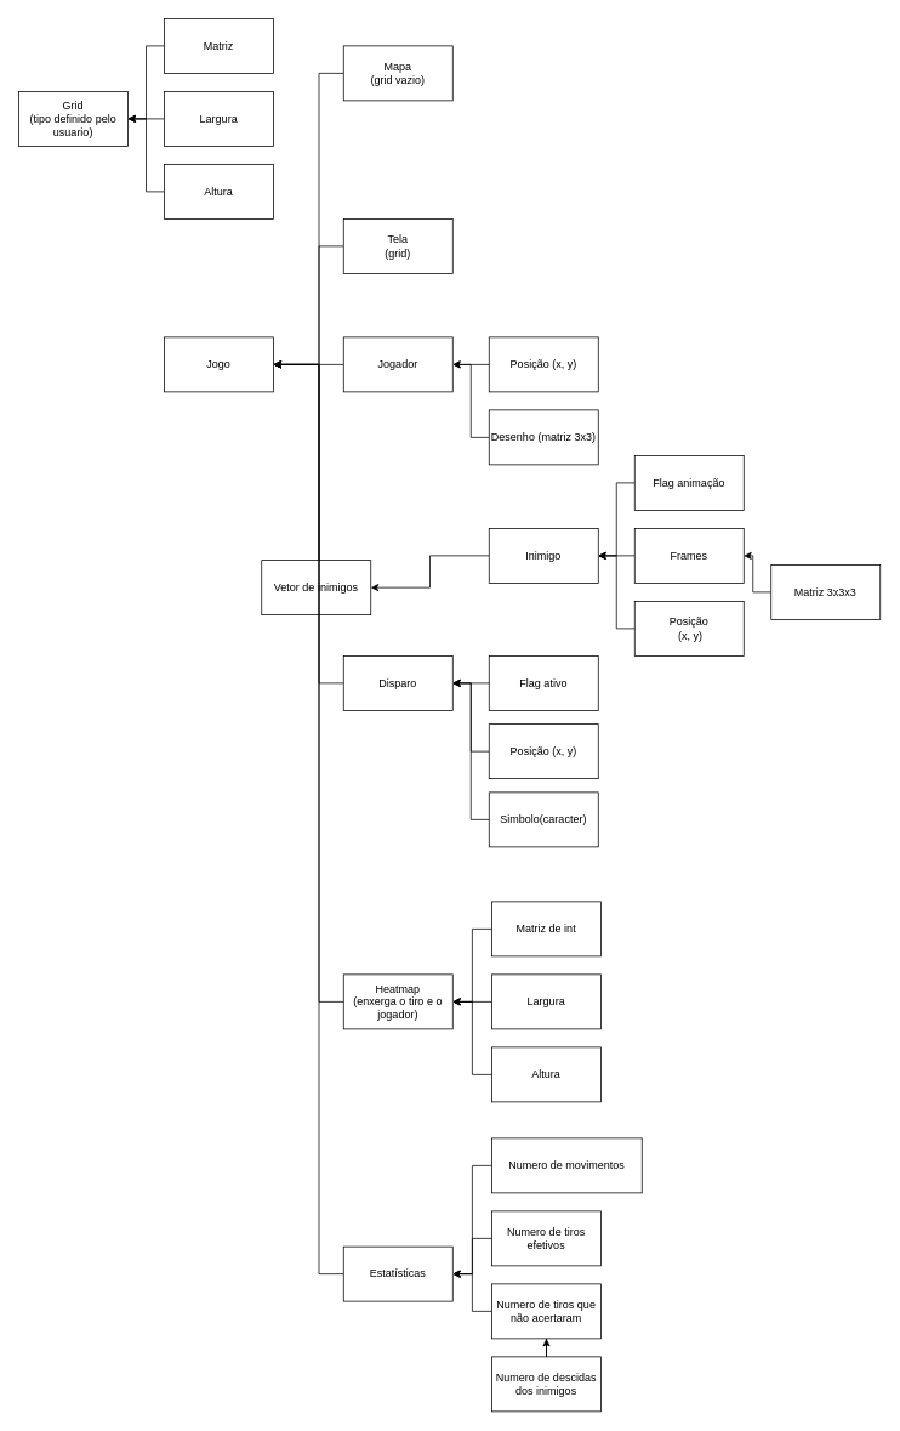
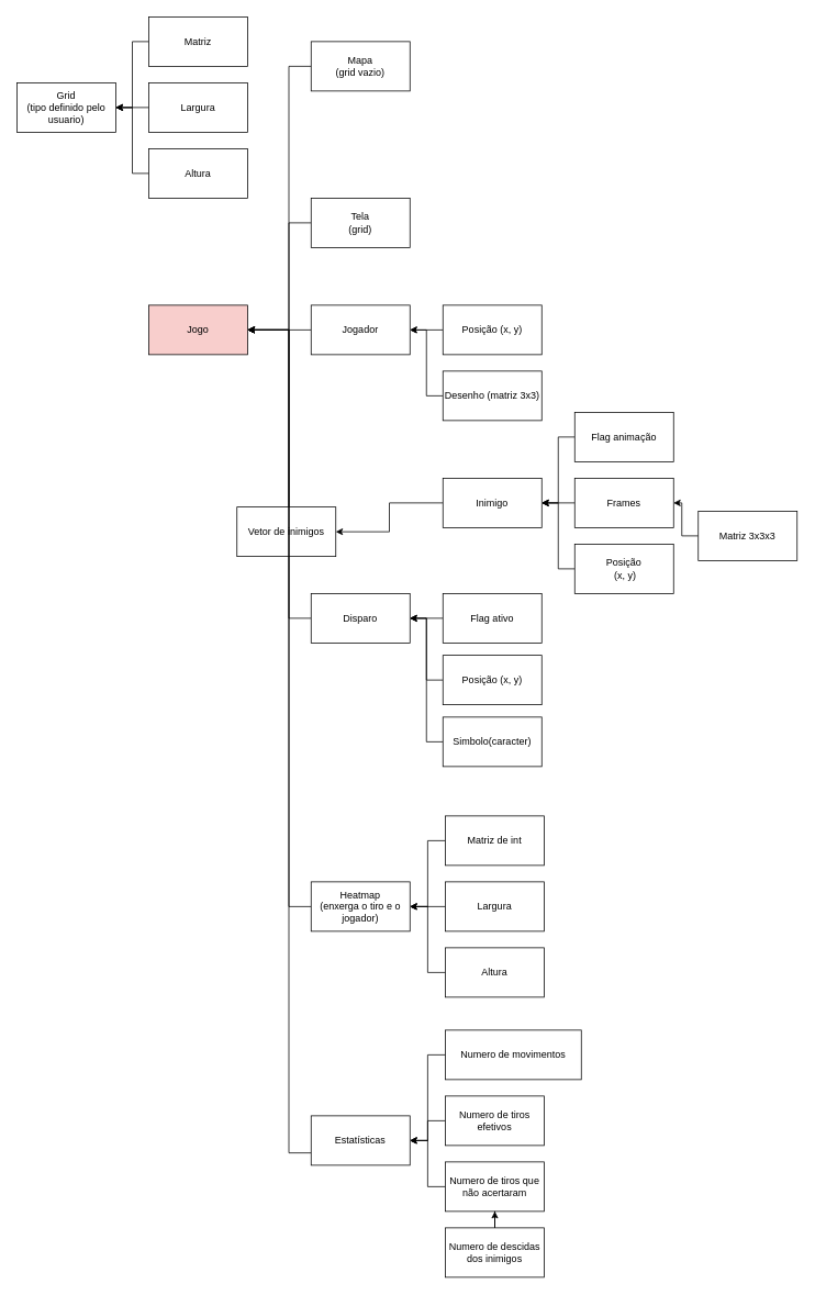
  <mxCell id="0" />
  <mxCell id="1" parent="0" />
- <mxCell id="2" value="Jogo" style="rounded=0;whiteSpace=wrap;html=1;" parent="1" vertex="1"><mxGeometry x="180" y="370" width="120" height="60" as="geometry" /></mxCell>
+ <mxCell id="2" value="Jogo" style="rounded=0;whiteSpace=wrap;html=1;fillColor=#f8cecc;" parent="1" vertex="1"><mxGeometry x="180" y="370" width="120" height="60" as="geometry" /></mxCell>
  <mxCell id="3" value="" style="edgeStyle=orthogonalEdgeStyle;rounded=0;orthogonalLoop=1;jettySize=auto;html=1;" parent="1" source="4" edge="1"><mxGeometry relative="1" as="geometry"><mxPoint x="300" y="400" as="targetPoint" /></mxGeometry></mxCell>
  <mxCell id="4" value="Jogador" style="rounded=0;whiteSpace=wrap;html=1;" parent="1" vertex="1"><mxGeometry x="377" y="370" width="120" height="60" as="geometry" /></mxCell>
  <mxCell id="5" style="edgeStyle=orthogonalEdgeStyle;rounded=0;orthogonalLoop=1;jettySize=auto;html=1;entryX=1;entryY=0.5;entryDx=0;entryDy=0;" parent="1" source="6" edge="1"><mxGeometry relative="1" as="geometry"><Array as="points"><mxPoint x="350" y="80" /><mxPoint x="350" y="400" /></Array><mxPoint x="300" y="400" as="targetPoint" /></mxGeometry></mxCell>
  <mxCell id="6" value="&lt;div&gt;Mapa&lt;br&gt;&lt;/div&gt;&lt;div&gt;(grid vazio)&lt;br&gt;&lt;/div&gt;" style="rounded=0;whiteSpace=wrap;html=1;" parent="1" vertex="1"><mxGeometry x="377" y="50" width="120" height="60" as="geometry" /></mxCell>
  <mxCell id="7" value="" style="edgeStyle=orthogonalEdgeStyle;rounded=0;orthogonalLoop=1;jettySize=auto;html=1;" parent="1" source="8" target="18" edge="1"><mxGeometry relative="1" as="geometry" /></mxCell>
  <mxCell id="8" value="&lt;div&gt;Inimigo&lt;/div&gt;" style="whiteSpace=wrap;html=1;" parent="1" vertex="1"><mxGeometry x="537" y="580" width="120" height="60" as="geometry" /></mxCell>
  <mxCell id="9" style="edgeStyle=orthogonalEdgeStyle;rounded=0;orthogonalLoop=1;jettySize=auto;html=1;entryX=1;entryY=0.5;entryDx=0;entryDy=0;" parent="1" source="10" target="8" edge="1"><mxGeometry relative="1" as="geometry" /></mxCell>
  <mxCell id="10" value="&lt;div&gt;Flag animação&lt;/div&gt;" style="whiteSpace=wrap;html=1;" parent="1" vertex="1"><mxGeometry x="697" y="500" width="120" height="60" as="geometry" /></mxCell>
  <mxCell id="11" style="edgeStyle=orthogonalEdgeStyle;rounded=0;orthogonalLoop=1;jettySize=auto;html=1;" parent="1" source="12" edge="1"><mxGeometry relative="1" as="geometry"><mxPoint x="657" y="610" as="targetPoint" /></mxGeometry></mxCell>
  <mxCell id="12" value="&lt;div&gt;Frames&lt;/div&gt;" style="whiteSpace=wrap;html=1;" parent="1" vertex="1"><mxGeometry x="697" y="580" width="120" height="60" as="geometry" /></mxCell>
  <mxCell id="13" style="edgeStyle=orthogonalEdgeStyle;rounded=0;orthogonalLoop=1;jettySize=auto;html=1;entryX=1;entryY=0.5;entryDx=0;entryDy=0;" parent="1" source="14" target="8" edge="1"><mxGeometry relative="1" as="geometry" /></mxCell>
  <mxCell id="14" value="&lt;div&gt;Posição&lt;/div&gt;&amp;nbsp;(x, y)" style="whiteSpace=wrap;html=1;" parent="1" vertex="1"><mxGeometry x="697" y="660" width="120" height="60" as="geometry" /></mxCell>
  <mxCell id="15" value="" style="edgeStyle=orthogonalEdgeStyle;rounded=0;orthogonalLoop=1;jettySize=auto;html=1;" parent="1" source="16" target="12" edge="1"><mxGeometry relative="1" as="geometry" /></mxCell>
  <mxCell id="16" value="Matriz 3x3x3" style="whiteSpace=wrap;html=1;" parent="1" vertex="1"><mxGeometry x="847" y="620" width="120" height="60" as="geometry" /></mxCell>
  <mxCell id="17" style="edgeStyle=orthogonalEdgeStyle;rounded=0;orthogonalLoop=1;jettySize=auto;html=1;entryX=1;entryY=0.5;entryDx=0;entryDy=0;" parent="1" source="18" edge="1"><mxGeometry relative="1" as="geometry"><Array as="points"><mxPoint x="350" y="610" /><mxPoint x="350" y="400" /></Array><mxPoint x="300" y="400" as="targetPoint" /></mxGeometry></mxCell>
  <mxCell id="18" value="&lt;div&gt;Vetor de inimigos&lt;/div&gt;" style="whiteSpace=wrap;html=1;" parent="1" vertex="1"><mxGeometry x="287" y="615" width="120" height="60" as="geometry" /></mxCell>
  <mxCell id="19" value="" style="edgeStyle=orthogonalEdgeStyle;rounded=0;orthogonalLoop=1;jettySize=auto;html=1;" parent="1" source="20" target="4" edge="1"><mxGeometry relative="1" as="geometry" /></mxCell>
  <mxCell id="20" value="Posição (x, y)" style="whiteSpace=wrap;html=1;" parent="1" vertex="1"><mxGeometry x="537" y="370" width="120" height="60" as="geometry" /></mxCell>
  <mxCell id="21" style="edgeStyle=orthogonalEdgeStyle;rounded=0;orthogonalLoop=1;jettySize=auto;html=1;entryX=1;entryY=0.5;entryDx=0;entryDy=0;" parent="1" source="22" target="4" edge="1"><mxGeometry relative="1" as="geometry" /></mxCell>
  <mxCell id="22" value="Desenho (matriz 3x3)" style="whiteSpace=wrap;html=1;" parent="1" vertex="1"><mxGeometry x="537" y="450" width="120" height="60" as="geometry" /></mxCell>
  <mxCell id="23" style="edgeStyle=orthogonalEdgeStyle;rounded=0;orthogonalLoop=1;jettySize=auto;html=1;entryX=1;entryY=0.5;entryDx=0;entryDy=0;" parent="1" source="24" edge="1"><mxGeometry relative="1" as="geometry"><Array as="points"><mxPoint x="350" y="750" /><mxPoint x="350" y="400" /></Array><mxPoint x="300" y="400" as="targetPoint" /></mxGeometry></mxCell>
  <mxCell id="24" value="&lt;div&gt;Disparo&lt;/div&gt;" style="whiteSpace=wrap;html=1;" parent="1" vertex="1"><mxGeometry x="377" y="720" width="120" height="60" as="geometry" /></mxCell>
  <mxCell id="25" value="" style="edgeStyle=orthogonalEdgeStyle;rounded=0;orthogonalLoop=1;jettySize=auto;html=1;" parent="1" source="26" target="24" edge="1"><mxGeometry relative="1" as="geometry" /></mxCell>
  <mxCell id="26" value="Flag ativo" style="whiteSpace=wrap;html=1;" parent="1" vertex="1"><mxGeometry x="537" y="720" width="120" height="60" as="geometry" /></mxCell>
  <mxCell id="27" style="edgeStyle=orthogonalEdgeStyle;rounded=0;orthogonalLoop=1;jettySize=auto;html=1;entryX=1;entryY=0.5;entryDx=0;entryDy=0;" parent="1" source="28" target="24" edge="1"><mxGeometry relative="1" as="geometry" /></mxCell>
  <mxCell id="28" value="Posição (x, y)" style="whiteSpace=wrap;html=1;" parent="1" vertex="1"><mxGeometry x="537" y="795" width="120" height="60" as="geometry" /></mxCell>
  <mxCell id="29" style="edgeStyle=orthogonalEdgeStyle;rounded=0;orthogonalLoop=1;jettySize=auto;html=1;entryX=1;entryY=0.5;entryDx=0;entryDy=0;" parent="1" source="30" target="24" edge="1"><mxGeometry relative="1" as="geometry" /></mxCell>
  <mxCell id="30" value="&lt;div&gt;Simbolo(caracter)&lt;/div&gt;" style="whiteSpace=wrap;html=1;" parent="1" vertex="1"><mxGeometry x="537" y="870" width="120" height="60" as="geometry" /></mxCell>
  <mxCell id="31" style="edgeStyle=orthogonalEdgeStyle;rounded=0;orthogonalLoop=1;jettySize=auto;html=1;entryX=1;entryY=0.5;entryDx=0;entryDy=0;" parent="1" source="32" target="2" edge="1"><mxGeometry relative="1" as="geometry"><Array as="points"><mxPoint x="350" y="270" /><mxPoint x="350" y="400" /></Array></mxGeometry></mxCell>
  <mxCell id="32" value="&lt;div&gt;Tela&lt;/div&gt;&lt;div&gt;(grid)&lt;br&gt;&lt;/div&gt;" style="whiteSpace=wrap;html=1;" parent="1" vertex="1"><mxGeometry x="377" y="240" width="120" height="60" as="geometry" /></mxCell>
  <mxCell id="33" value="&lt;div&gt;Grid&lt;/div&gt;&lt;div&gt;(tipo definido pelo usuario)&lt;br&gt;&lt;/div&gt;" style="whiteSpace=wrap;html=1;" parent="1" vertex="1"><mxGeometry x="20" y="100" width="120" height="60" as="geometry" /></mxCell>
  <mxCell id="34" style="edgeStyle=orthogonalEdgeStyle;rounded=0;orthogonalLoop=1;jettySize=auto;html=1;entryX=1;entryY=0.5;entryDx=0;entryDy=0;" parent="1" source="35" target="33" edge="1"><mxGeometry relative="1" as="geometry" /></mxCell>
  <mxCell id="35" value="&lt;div&gt;Matriz&lt;/div&gt;" style="whiteSpace=wrap;html=1;" parent="1" vertex="1"><mxGeometry x="180" y="20" width="120" height="60" as="geometry" /></mxCell>
  <mxCell id="36" style="edgeStyle=orthogonalEdgeStyle;rounded=0;orthogonalLoop=1;jettySize=auto;html=1;" parent="1" source="37" target="33" edge="1"><mxGeometry relative="1" as="geometry" /></mxCell>
  <mxCell id="37" value="Largura" style="whiteSpace=wrap;html=1;" parent="1" vertex="1"><mxGeometry x="180" y="100" width="120" height="60" as="geometry" /></mxCell>
  <mxCell id="38" style="edgeStyle=orthogonalEdgeStyle;rounded=0;orthogonalLoop=1;jettySize=auto;html=1;entryX=1;entryY=0.5;entryDx=0;entryDy=0;" parent="1" source="39" target="33" edge="1"><mxGeometry relative="1" as="geometry" /></mxCell>
  <mxCell id="39" value="Altura" style="whiteSpace=wrap;html=1;" parent="1" vertex="1"><mxGeometry x="180" y="180" width="120" height="60" as="geometry" /></mxCell>
  <mxCell id="40" style="edgeStyle=orthogonalEdgeStyle;rounded=0;orthogonalLoop=1;jettySize=auto;html=1;entryX=1;entryY=0.5;entryDx=0;entryDy=0;" parent="1" source="41" target="2" edge="1"><mxGeometry relative="1" as="geometry"><Array as="points"><mxPoint x="350" y="1100" /><mxPoint x="350" y="400" /></Array></mxGeometry></mxCell>
  <mxCell id="41" value="&lt;div&gt;Heatmap&lt;/div&gt;&lt;div&gt;(enxerga o tiro e o jogador)&lt;br&gt;&lt;/div&gt;" style="whiteSpace=wrap;html=1;" parent="1" vertex="1"><mxGeometry x="377" y="1070" width="120" height="60" as="geometry" /></mxCell>
  <mxCell id="42" style="edgeStyle=orthogonalEdgeStyle;rounded=0;orthogonalLoop=1;jettySize=auto;html=1;entryX=1;entryY=0.5;entryDx=0;entryDy=0;" parent="1" source="43" target="2" edge="1"><mxGeometry relative="1" as="geometry"><Array as="points"><mxPoint x="350" y="1399" /><mxPoint x="350" y="400" /></Array></mxGeometry></mxCell>
- <mxCell id="43" value="&lt;div&gt;Estatísticas&lt;/div&gt;" style="whiteSpace=wrap;html=1;" parent="1" vertex="1"><mxGeometry x="377" y="1369" width="120" height="60" as="geometry" /></mxCell>
+ <mxCell id="43" value="&lt;div&gt;Estatísticas&lt;/div&gt;" style="whiteSpace=wrap;html=1;" parent="1" vertex="1"><mxGeometry x="377" y="1354" width="120" height="60" as="geometry" /></mxCell>
  <mxCell id="44" style="edgeStyle=orthogonalEdgeStyle;rounded=0;orthogonalLoop=1;jettySize=auto;html=1;entryX=1;entryY=0.5;entryDx=0;entryDy=0;" parent="1" source="45" target="43" edge="1"><mxGeometry relative="1" as="geometry" /></mxCell>
  <mxCell id="45" value="Numero de movimentos" style="whiteSpace=wrap;html=1;" parent="1" vertex="1"><mxGeometry x="540" y="1250" width="165" height="60" as="geometry" /></mxCell>
  <mxCell id="46" style="edgeStyle=orthogonalEdgeStyle;rounded=0;orthogonalLoop=1;jettySize=auto;html=1;entryX=1;entryY=0.5;entryDx=0;entryDy=0;" parent="1" source="47" target="43" edge="1"><mxGeometry relative="1" as="geometry" /></mxCell>
  <mxCell id="47" value="Numero de tiros efetivos" style="whiteSpace=wrap;html=1;" parent="1" vertex="1"><mxGeometry x="540" y="1330" width="120" height="60" as="geometry" /></mxCell>
  <mxCell id="48" style="edgeStyle=orthogonalEdgeStyle;rounded=0;orthogonalLoop=1;jettySize=auto;html=1;entryX=1;entryY=0.5;entryDx=0;entryDy=0;" parent="1" source="49" target="43" edge="1"><mxGeometry relative="1" as="geometry" /></mxCell>
  <mxCell id="49" value="&lt;div&gt;Numero de tiros que não acertaram&lt;/div&gt;" style="whiteSpace=wrap;html=1;" parent="1" vertex="1"><mxGeometry x="540" y="1410" width="120" height="60" as="geometry" /></mxCell>
  <mxCell id="50" style="edgeStyle=orthogonalEdgeStyle;rounded=0;orthogonalLoop=1;jettySize=auto;html=1;" parent="1" source="51" target="49" edge="1"><mxGeometry relative="1" as="geometry" /></mxCell>
  <mxCell id="51" value="Numero de descidas dos inimigos" style="whiteSpace=wrap;html=1;" parent="1" vertex="1"><mxGeometry x="540" y="1490" width="120" height="60" as="geometry" /></mxCell>
  <mxCell id="52" style="edgeStyle=orthogonalEdgeStyle;rounded=0;orthogonalLoop=1;jettySize=auto;html=1;entryX=1;entryY=0.5;entryDx=0;entryDy=0;" parent="1" source="53" target="41" edge="1"><mxGeometry relative="1" as="geometry" /></mxCell>
  <mxCell id="53" value="Matriz de int" style="whiteSpace=wrap;html=1;" parent="1" vertex="1"><mxGeometry x="540" y="990" width="120" height="60" as="geometry" /></mxCell>
  <mxCell id="54" style="edgeStyle=orthogonalEdgeStyle;rounded=0;orthogonalLoop=1;jettySize=auto;html=1;" parent="1" source="55" target="41" edge="1"><mxGeometry relative="1" as="geometry" /></mxCell>
  <mxCell id="55" value="&lt;div&gt;Largura&lt;/div&gt;" style="whiteSpace=wrap;html=1;" parent="1" vertex="1"><mxGeometry x="540" y="1070" width="120" height="60" as="geometry" /></mxCell>
  <mxCell id="56" style="edgeStyle=orthogonalEdgeStyle;rounded=0;orthogonalLoop=1;jettySize=auto;html=1;entryX=1;entryY=0.5;entryDx=0;entryDy=0;" parent="1" source="57" target="41" edge="1"><mxGeometry relative="1" as="geometry" /></mxCell>
  <mxCell id="57" value="&lt;div&gt;Altura&lt;/div&gt;" style="whiteSpace=wrap;html=1;" parent="1" vertex="1"><mxGeometry x="540" y="1150" width="120" height="60" as="geometry" /></mxCell>
